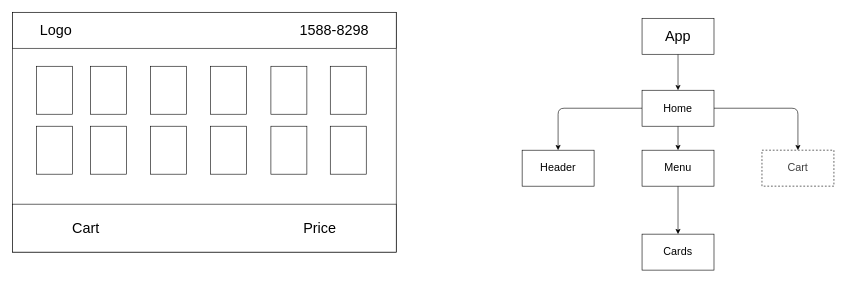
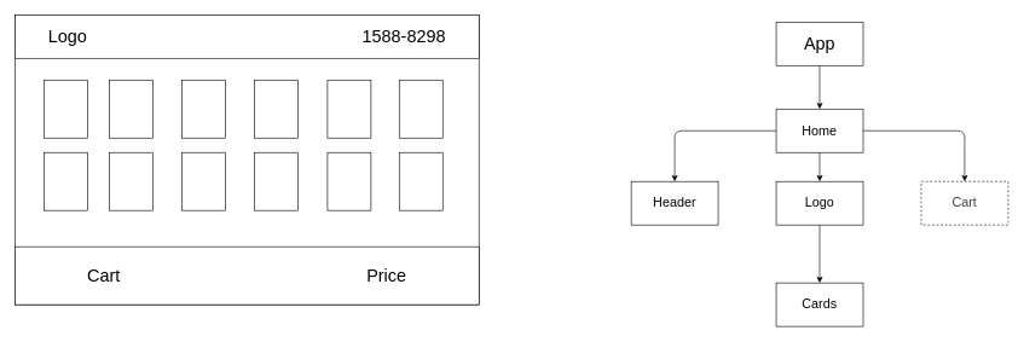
  <mxCell id="0" />
  <mxCell id="1" parent="0" />
  <mxCell id="2" value="" style="rounded=0;whiteSpace=wrap;html=1;" vertex="1" parent="1"><mxGeometry x="20" y="20" width="640" height="400" as="geometry" /></mxCell>
  <mxCell id="3" value="&lt;span style=&quot;font-size: 24px;&quot;&gt;Logo&amp;nbsp; &amp;nbsp; &amp;nbsp; &amp;nbsp; &amp;nbsp; &amp;nbsp; &amp;nbsp; &amp;nbsp; &amp;nbsp; &amp;nbsp; &amp;nbsp; &amp;nbsp; &amp;nbsp; &amp;nbsp; &amp;nbsp; &amp;nbsp; &amp;nbsp; &amp;nbsp; &amp;nbsp; &amp;nbsp; &amp;nbsp; &amp;nbsp; &amp;nbsp; &amp;nbsp; &amp;nbsp; &amp;nbsp; &amp;nbsp; &amp;nbsp; &amp;nbsp;1588-8298&lt;/span&gt;" style="rounded=0;whiteSpace=wrap;html=1;" vertex="1" parent="1"><mxGeometry x="20" y="20" width="640" height="60" as="geometry" /></mxCell>
  <mxCell id="4" value="" style="rounded=0;whiteSpace=wrap;html=1;" vertex="1" parent="1"><mxGeometry x="60" y="110" width="60" height="80" as="geometry" /></mxCell>
  <mxCell id="5" value="" style="rounded=0;whiteSpace=wrap;html=1;" vertex="1" parent="1"><mxGeometry x="150" y="110" width="60" height="80" as="geometry" /></mxCell>
  <mxCell id="6" value="" style="rounded=0;whiteSpace=wrap;html=1;" vertex="1" parent="1"><mxGeometry x="250" y="110" width="60" height="80" as="geometry" /></mxCell>
  <mxCell id="7" value="" style="rounded=0;whiteSpace=wrap;html=1;" vertex="1" parent="1"><mxGeometry x="350" y="110" width="60" height="80" as="geometry" /></mxCell>
  <mxCell id="8" value="" style="rounded=0;whiteSpace=wrap;html=1;" vertex="1" parent="1"><mxGeometry x="451" y="110" width="60" height="80" as="geometry" /></mxCell>
  <mxCell id="9" value="" style="rounded=0;whiteSpace=wrap;html=1;" vertex="1" parent="1"><mxGeometry x="550" y="110" width="60" height="80" as="geometry" /></mxCell>
  <mxCell id="10" value="" style="rounded=0;whiteSpace=wrap;html=1;" vertex="1" parent="1"><mxGeometry x="60" y="210" width="60" height="80" as="geometry" /></mxCell>
  <mxCell id="11" value="" style="rounded=0;whiteSpace=wrap;html=1;" vertex="1" parent="1"><mxGeometry x="150" y="210" width="60" height="80" as="geometry" /></mxCell>
  <mxCell id="12" value="" style="rounded=0;whiteSpace=wrap;html=1;" vertex="1" parent="1"><mxGeometry x="250" y="210" width="60" height="80" as="geometry" /></mxCell>
  <mxCell id="13" value="" style="rounded=0;whiteSpace=wrap;html=1;" vertex="1" parent="1"><mxGeometry x="350" y="210" width="60" height="80" as="geometry" /></mxCell>
  <mxCell id="14" value="" style="rounded=0;whiteSpace=wrap;html=1;" vertex="1" parent="1"><mxGeometry x="451" y="210" width="60" height="80" as="geometry" /></mxCell>
  <mxCell id="15" value="" style="rounded=0;whiteSpace=wrap;html=1;" vertex="1" parent="1"><mxGeometry x="550" y="210" width="60" height="80" as="geometry" /></mxCell>
  <mxCell id="16" value="&lt;span style=&quot;font-size: 24px;&quot;&gt;Cart&amp;nbsp; &amp;nbsp; &amp;nbsp; &amp;nbsp; &amp;nbsp; &amp;nbsp; &amp;nbsp; &amp;nbsp; &amp;nbsp; &amp;nbsp; &amp;nbsp; &amp;nbsp; &amp;nbsp; &amp;nbsp; &amp;nbsp; &amp;nbsp; &amp;nbsp; &amp;nbsp; &amp;nbsp; &amp;nbsp; &amp;nbsp; &amp;nbsp; &amp;nbsp; &amp;nbsp; &amp;nbsp; &amp;nbsp;Price&lt;/span&gt;" style="rounded=0;whiteSpace=wrap;html=1;" vertex="1" parent="1"><mxGeometry x="20" y="340" width="640" height="80" as="geometry" /></mxCell>
  <mxCell id="17" style="edgeStyle=none;html=1;exitX=0.5;exitY=1;exitDx=0;exitDy=0;" edge="1" parent="1" source="18" target="22"><mxGeometry relative="1" as="geometry"><mxPoint x="1130" y="140" as="targetPoint" /></mxGeometry></mxCell>
  <mxCell id="18" value="&lt;font style=&quot;font-size: 24px;&quot;&gt;App&lt;/font&gt;" style="rounded=0;whiteSpace=wrap;html=1;" vertex="1" parent="1"><mxGeometry x="1070" y="30" width="120" height="60" as="geometry" /></mxCell>
  <mxCell id="19" value="" style="edgeStyle=none;html=1;" edge="1" parent="1" source="22" target="24"><mxGeometry relative="1" as="geometry" /></mxCell>
  <mxCell id="20" value="" style="edgeStyle=none;html=1;" edge="1" parent="1" source="22" target="25"><mxGeometry relative="1" as="geometry"><Array as="points"><mxPoint x="1330" y="180" /></Array></mxGeometry></mxCell>
  <mxCell id="21" value="" style="edgeStyle=none;html=1;" edge="1" parent="1" source="22" target="26"><mxGeometry relative="1" as="geometry"><Array as="points"><mxPoint x="930" y="180" /></Array></mxGeometry></mxCell>
  <mxCell id="22" value="&lt;font style=&quot;font-size: 18px;&quot;&gt;Home&lt;/font&gt;" style="rounded=0;whiteSpace=wrap;html=1;" vertex="1" parent="1"><mxGeometry x="1070" y="150" width="120" height="60" as="geometry" /></mxCell>
  <mxCell id="23" value="" style="edgeStyle=none;html=1;" edge="1" parent="1" source="24" target="27"><mxGeometry relative="1" as="geometry" /></mxCell>
- <mxCell id="24" value="&lt;font style=&quot;font-size: 18px;&quot;&gt;Menu&lt;/font&gt;" style="rounded=0;whiteSpace=wrap;html=1;" vertex="1" parent="1"><mxGeometry x="1070" y="250" width="120" height="60" as="geometry" /></mxCell>
+ <mxCell id="24" value="&lt;font style=&quot;font-size: 18px;&quot;&gt;Logo&lt;/font&gt;" style="rounded=0;whiteSpace=wrap;html=1;" vertex="1" parent="1"><mxGeometry x="1070" y="250" width="120" height="60" as="geometry" /></mxCell>
  <mxCell id="25" value="&lt;span style=&quot;color: rgb(63, 63, 63); font-size: 18px;&quot;&gt;Cart&lt;/span&gt;" style="rounded=0;whiteSpace=wrap;html=1;dashed=1;" vertex="1" parent="1"><mxGeometry x="1270" y="250" width="120" height="60" as="geometry" /></mxCell>
  <mxCell id="26" value="&lt;font style=&quot;font-size: 18px;&quot;&gt;Header&lt;/font&gt;" style="rounded=0;whiteSpace=wrap;html=1;" vertex="1" parent="1"><mxGeometry x="870" y="250" width="120" height="60" as="geometry" /></mxCell>
  <mxCell id="27" value="&lt;font style=&quot;font-size: 18px;&quot;&gt;Cards&lt;/font&gt;" style="rounded=0;whiteSpace=wrap;html=1;" vertex="1" parent="1"><mxGeometry x="1070" y="390" width="120" height="60" as="geometry" /></mxCell>
